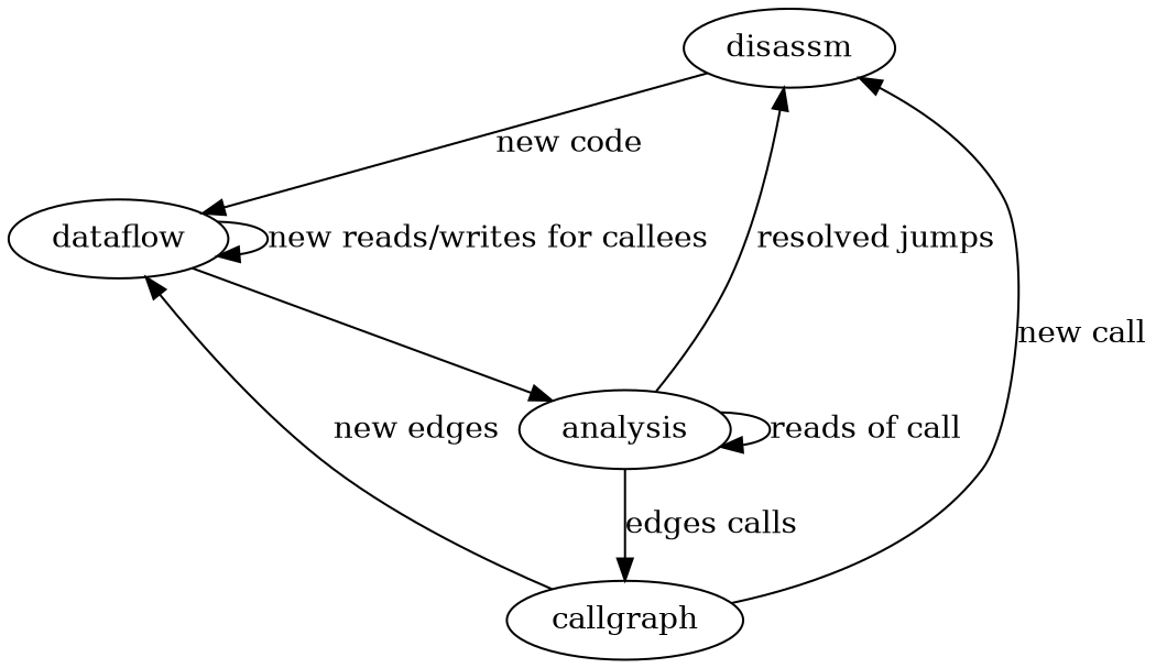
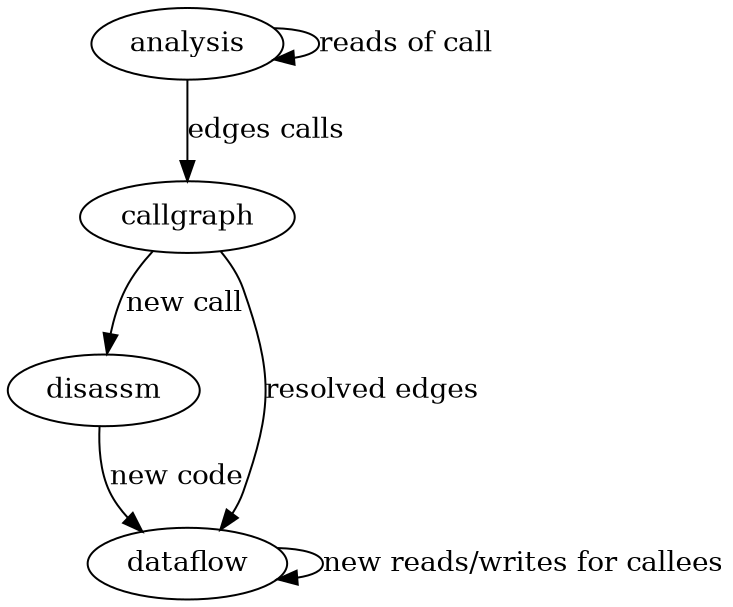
  digraph {
    disassm
    dataflow
    callgraph
    analysis
    disassm -> dataflow [label="new code"]
    dataflow -> dataflow [label="new reads/writes for callees"]
-   dataflow -> analysis
    callgraph -> disassm [label="new call"]
-   callgraph -> dataflow [label="new edges"]
-   analysis -> disassm [label="resolved jumps"]
+   callgraph -> dataflow [label="resolved edges"]
    analysis -> callgraph [label="edges calls"]
    analysis -> analysis [label="reads of call"]
  }
